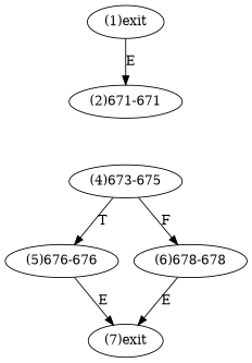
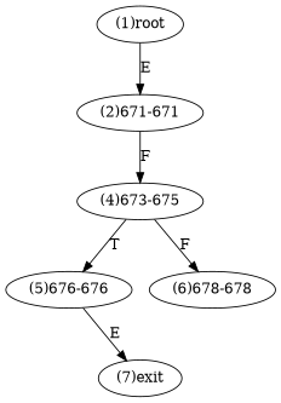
  digraph {
-   n1 [label="(1)exit"]
+   n1 [label="(1)root"]
    n2 [label="(2)671-671"]
    n3 [label="(4)673-675"]
    n4 [label="(5)676-676"]
    n5 [label="(6)678-678"]
    n6 [label="(7)exit"]
    n1 -> n2 [label=E]
+   n2 -> n3 [label=F]
    n3 -> n4 [label=T]
    n3 -> n5 [label=F]
    n4 -> n6 [label=E]
-   n5 -> n6 [label=E]
  }
